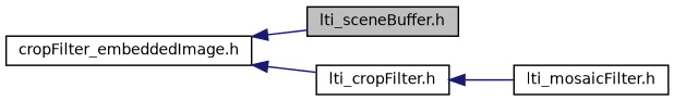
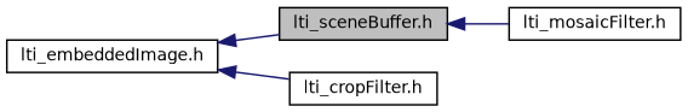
  digraph {
    rankdir=LR
    node [color=black fontname=Helvetica fontsize=10 shape=record]
    edge [color=midnightblue dir=back fontname=Helvetica fontsize=10 labelfontname=Helvetica labelfontsize=10 style=solid]
    n1 [fillcolor=grey75 fontcolor=black height=0.2 label="lti_sceneBuffer.h" style=filled width=0.4]
    n2 [height=0.2 label="lti_mosaicFilter.h" width=0.4]
-   n3 [height=0.2 label="cropFilter_embeddedImage.h" width=0.4]
+   n3 [height=0.2 label="lti_embeddedImage.h" width=0.4]
    n4 [height=0.2 label="lti_cropFilter.h" width=0.4]
-   n4 -> n2
+   n1 -> n2
    n3 -> n1
    n3 -> n4
  }
